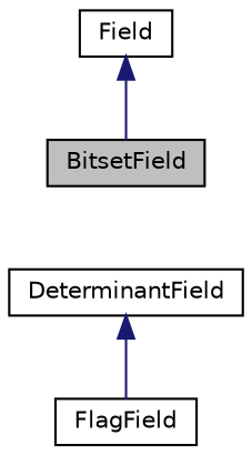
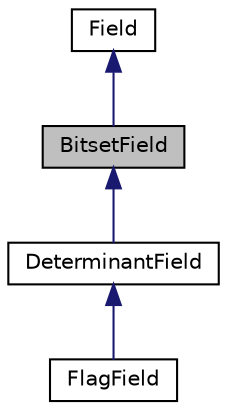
  digraph {
    node [color=black fillcolor=white fontname=Helvetica fontsize=10 shape=record style=filled]
    edge [color=midnightblue dir=back fontname=Helvetica fontsize=10 labelfontname=Helvetica labelfontsize=10 style=solid]
    n1 [fillcolor=grey75 fontcolor=black height=0.2 label=BitsetField width=0.4]
    n2 [height=0.2 label=DeterminantField width=0.4]
    n3 [height=0.2 label=FlagField width=0.4]
    n4 [height=0.2 label=Field width=0.4]
+   n1 -> n2
    n2 -> n3
    n4 -> n1
  }
